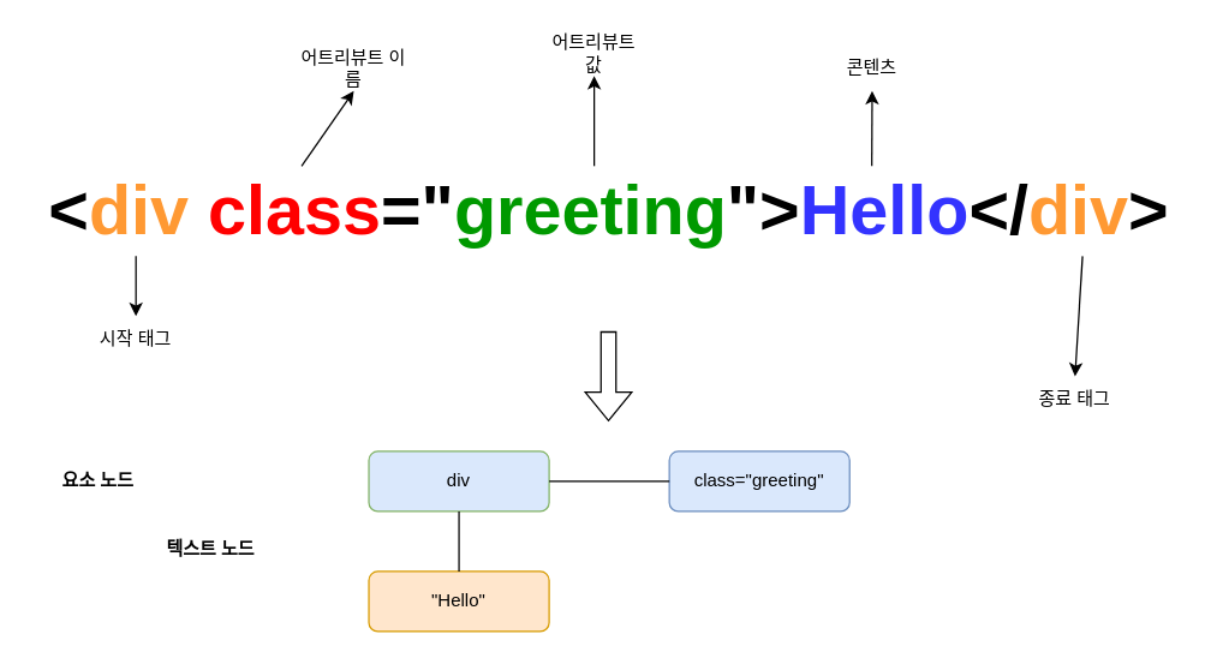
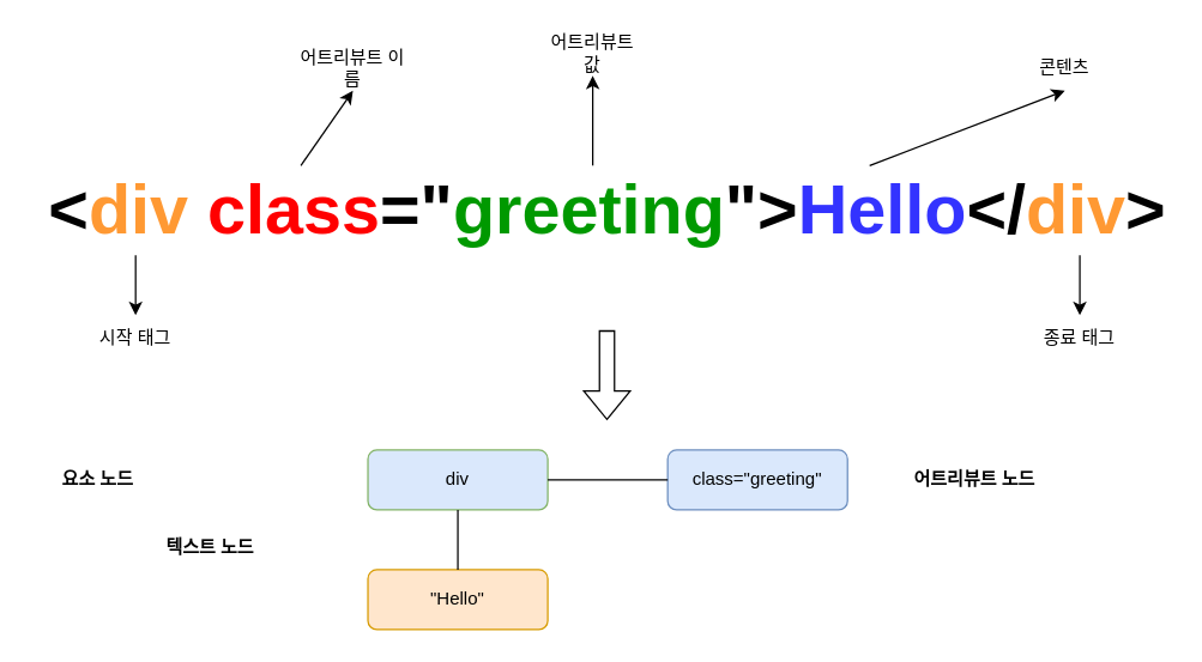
  <mxCell id="0" />
  <mxCell id="1" parent="0" />
  <mxCell id="2" value="&lt;b style=&quot;&quot;&gt;&lt;font style=&quot;font-size: 46px;&quot;&gt;&amp;lt;&lt;font color=&quot;#ff9933&quot;&gt;div&lt;/font&gt; &lt;font color=&quot;#ff0000&quot;&gt;class&lt;/font&gt;=&quot;&lt;font color=&quot;#009900&quot;&gt;greeting&lt;/font&gt;&quot;&amp;gt;&lt;font color=&quot;#3333ff&quot;&gt;Hello&lt;/font&gt;&amp;lt;/&lt;font color=&quot;#ff9933&quot;&gt;div&lt;/font&gt;&amp;gt;&lt;/font&gt;&lt;/b&gt;" style="text;html=1;strokeColor=none;fillColor=none;align=center;verticalAlign=middle;whiteSpace=wrap;rounded=0;fontSize=13;" vertex="1" parent="1"><mxGeometry x="30" y="100" width="750" height="80" as="geometry" /></mxCell>
  <mxCell id="3" value="시작 태그" style="text;html=1;strokeColor=none;fillColor=none;align=center;verticalAlign=middle;whiteSpace=wrap;rounded=0;fontSize=12;fontColor=#000000;" vertex="1" parent="1"><mxGeometry x="60" y="210" width="60" height="30" as="geometry" /></mxCell>
- <mxCell id="4" value="콘텐츠" style="text;html=1;strokeColor=none;fillColor=none;align=center;verticalAlign=middle;whiteSpace=wrap;rounded=0;fontSize=12;fontColor=#000000;" vertex="1" parent="1"><mxGeometry x="550" y="30" width="60" height="30" as="geometry" /></mxCell>
- <mxCell id="5" value="종료 태그" style="text;html=1;strokeColor=none;fillColor=none;align=center;verticalAlign=middle;whiteSpace=wrap;rounded=0;fontSize=12;fontColor=#000000;" vertex="1" parent="1"><mxGeometry x="685" y="250" width="60" height="30" as="geometry" /></mxCell>
+ <mxCell id="4" value="콘텐츠" style="text;html=1;strokeColor=none;fillColor=none;align=center;verticalAlign=middle;whiteSpace=wrap;rounded=0;fontSize=12;fontColor=#000000;" vertex="1" parent="1"><mxGeometry x="680" y="30" width="60" height="30" as="geometry" /></mxCell>
+ <mxCell id="5" value="종료 태그" style="text;html=1;strokeColor=none;fillColor=none;align=center;verticalAlign=middle;whiteSpace=wrap;rounded=0;fontSize=12;fontColor=#000000;" vertex="1" parent="1"><mxGeometry x="690" y="210" width="60" height="30" as="geometry" /></mxCell>
  <mxCell id="6" value="어트리뷰트 값" style="text;html=1;strokeColor=none;fillColor=none;align=center;verticalAlign=middle;whiteSpace=wrap;rounded=0;fontSize=12;fontColor=#000000;" vertex="1" parent="1"><mxGeometry x="360" y="20" width="70" height="30" as="geometry" /></mxCell>
  <mxCell id="7" value="어트리뷰트 이름" style="text;html=1;strokeColor=none;fillColor=none;align=center;verticalAlign=middle;whiteSpace=wrap;rounded=0;fontSize=12;fontColor=#000000;" vertex="1" parent="1"><mxGeometry x="195" y="30" width="80" height="30" as="geometry" /></mxCell>
  <mxCell id="8" value="" style="endArrow=classic;html=1;rounded=0;fontSize=12;fontColor=#000000;entryX=0.5;entryY=0;entryDx=0;entryDy=0;" edge="1" parent="1" target="3"><mxGeometry width="50" height="50" relative="1" as="geometry"><mxPoint x="90" y="170" as="sourcePoint" /><mxPoint x="430" y="250" as="targetPoint" /></mxGeometry></mxCell>
  <mxCell id="9" value="" style="endArrow=classic;html=1;rounded=0;fontSize=12;fontColor=#000000;entryX=0.5;entryY=0;entryDx=0;entryDy=0;" edge="1" parent="1" target="5"><mxGeometry width="50" height="50" relative="1" as="geometry"><mxPoint x="720" y="170" as="sourcePoint" /><mxPoint x="430" y="250" as="targetPoint" /></mxGeometry></mxCell>
  <mxCell id="10" value="" style="endArrow=classic;html=1;rounded=0;fontSize=12;fontColor=#000000;entryX=0.5;entryY=1;entryDx=0;entryDy=0;exitX=0.227;exitY=0.125;exitDx=0;exitDy=0;exitPerimeter=0;" edge="1" parent="1" source="2" target="7"><mxGeometry width="50" height="50" relative="1" as="geometry"><mxPoint x="380" y="300" as="sourcePoint" /><mxPoint x="430" y="250" as="targetPoint" /></mxGeometry></mxCell>
  <mxCell id="11" value="" style="endArrow=classic;html=1;rounded=0;fontSize=12;fontColor=#000000;entryX=0.5;entryY=1;entryDx=0;entryDy=0;" edge="1" parent="1" target="6"><mxGeometry width="50" height="50" relative="1" as="geometry"><mxPoint x="395" y="110" as="sourcePoint" /><mxPoint x="430" y="250" as="targetPoint" /></mxGeometry></mxCell>
  <mxCell id="12" value="" style="endArrow=classic;html=1;rounded=0;fontSize=12;fontColor=#000000;entryX=0.5;entryY=1;entryDx=0;entryDy=0;exitX=0.733;exitY=0.125;exitDx=0;exitDy=0;exitPerimeter=0;" edge="1" parent="1" source="2" target="4"><mxGeometry width="50" height="50" relative="1" as="geometry"><mxPoint x="380" y="300" as="sourcePoint" /><mxPoint x="430" y="250" as="targetPoint" /></mxGeometry></mxCell>
  <mxCell id="13" value="" style="shape=flexArrow;endArrow=classic;html=1;rounded=0;fontSize=12;fontColor=#000000;" edge="1" parent="1"><mxGeometry width="50" height="50" relative="1" as="geometry"><mxPoint x="404.5" y="220" as="sourcePoint" /><mxPoint x="404.5" y="280" as="targetPoint" /></mxGeometry></mxCell>
  <mxCell id="14" value="div" style="rounded=1;whiteSpace=wrap;html=1;fontSize=12;fillColor=#dae8fc;strokeColor=#82b366;" vertex="1" parent="1"><mxGeometry x="245" y="300" width="120" height="40" as="geometry" /></mxCell>
  <mxCell id="15" value="class=&quot;greeting&quot;" style="rounded=1;whiteSpace=wrap;html=1;fontSize=12;fillColor=#dae8fc;strokeColor=#6c8ebf;" vertex="1" parent="1"><mxGeometry x="445" y="300" width="120" height="40" as="geometry" /></mxCell>
  <mxCell id="16" value="&quot;Hello&quot;" style="rounded=1;whiteSpace=wrap;html=1;fontSize=12;fillColor=#ffe6cc;strokeColor=#d79b00;" vertex="1" parent="1"><mxGeometry x="245" y="380" width="120" height="40" as="geometry" /></mxCell>
+ <mxCell id="17" value="&lt;b&gt;어트리뷰트 노드&lt;/b&gt;" style="text;html=1;strokeColor=none;fillColor=none;align=center;verticalAlign=middle;whiteSpace=wrap;rounded=0;fontSize=12;fontColor=#000000;" vertex="1" parent="1"><mxGeometry x="605" y="305" width="90" height="30" as="geometry" /></mxCell>
  <mxCell id="18" value="&lt;b&gt;요소 노드&lt;/b&gt;" style="text;html=1;strokeColor=none;fillColor=none;align=center;verticalAlign=middle;whiteSpace=wrap;rounded=0;fontSize=12;fontColor=#000000;" vertex="1" parent="1"><mxGeometry x="20" y="305" width="90" height="30" as="geometry" /></mxCell>
  <mxCell id="19" value="&lt;b&gt;텍스트 노드&lt;/b&gt;" style="text;html=1;strokeColor=none;fillColor=none;align=center;verticalAlign=middle;whiteSpace=wrap;rounded=0;fontSize=12;fontColor=#000000;" vertex="1" parent="1"><mxGeometry x="95" y="350" width="90" height="30" as="geometry" /></mxCell>
  <mxCell id="20" value="" style="endArrow=none;html=1;rounded=0;fontSize=12;fontColor=#000000;entryX=0;entryY=0.5;entryDx=0;entryDy=0;exitX=1;exitY=0.5;exitDx=0;exitDy=0;" edge="1" parent="1" source="14" target="15"><mxGeometry width="50" height="50" relative="1" as="geometry"><mxPoint x="355" y="260" as="sourcePoint" /><mxPoint x="405" y="210" as="targetPoint" /></mxGeometry></mxCell>
  <mxCell id="21" value="" style="endArrow=none;html=1;rounded=0;fontSize=12;fontColor=#000000;entryX=0.5;entryY=1;entryDx=0;entryDy=0;exitX=0.5;exitY=0;exitDx=0;exitDy=0;" edge="1" parent="1" source="16" target="14"><mxGeometry width="50" height="50" relative="1" as="geometry"><mxPoint x="355" y="290" as="sourcePoint" /><mxPoint x="405" y="240" as="targetPoint" /></mxGeometry></mxCell>
